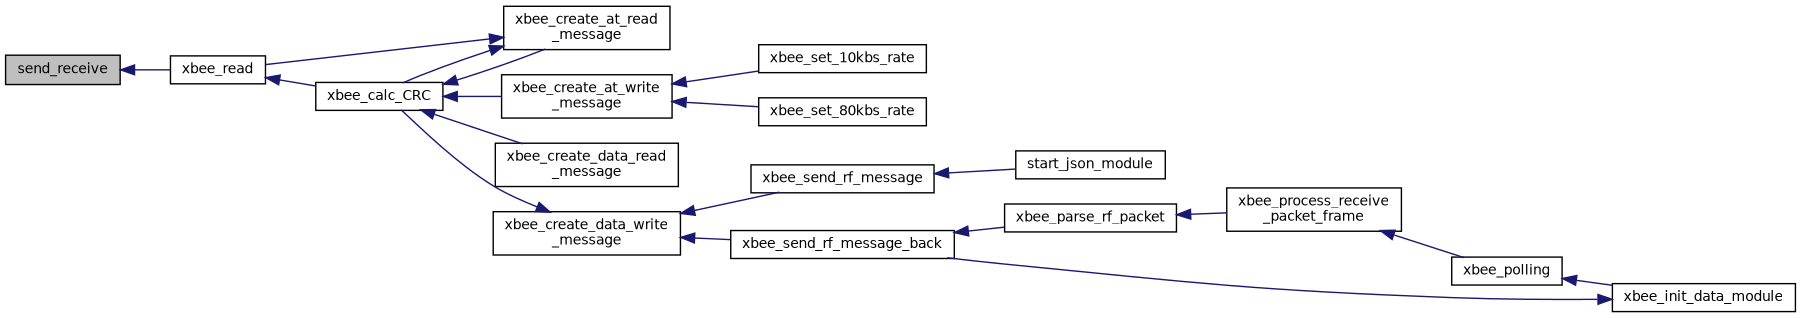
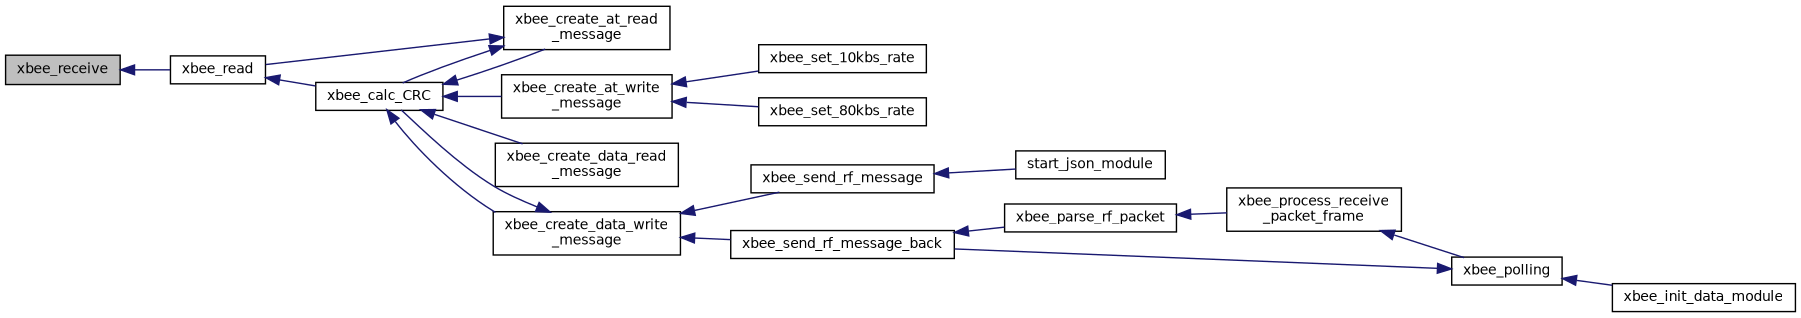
  digraph {
    rankdir=LR
    node [color=black fillcolor=white fontname=Helvetica fontsize=10 shape=record style=filled]
    edge [color=midnightblue dir=back fontname=Helvetica fontsize=10 labelfontname=Helvetica labelfontsize=10 style=solid]
-   n1 [fillcolor=grey75 fontcolor=black height=0.2 label=send_receive width=0.4]
+   n1 [fillcolor=grey75 fontcolor=black height=0.2 label=xbee_receive width=0.4]
    n2 [height=0.2 label=xbee_read width=0.4]
    n3 [height=0.2 label=xbee_calc_CRC width=0.4]
    n4 [height=0.2 label="xbee_create_at_read\l_message" width=0.4]
    n5 [height=0.2 label="xbee_create_at_write\l_message" width=0.4]
    n6 [height=0.2 label="xbee_create_data_read\l_message" width=0.4]
    n7 [height=0.2 label="xbee_create_data_write\l_message" width=0.4]
    n8 [height=0.2 label=xbee_set_10kbs_rate width=0.4]
    n9 [height=0.2 label=xbee_set_80kbs_rate width=0.4]
    n10 [height=0.2 label=xbee_send_rf_message width=0.4]
    n11 [height=0.2 label=xbee_send_rf_message_back width=0.4]
    n12 [height=0.2 label=start_json_module width=0.4]
    n13 [height=0.2 label=xbee_parse_rf_packet width=0.4]
    n14 [height=0.2 label="xbee_process_receive\l_packet_frame" width=0.4]
    n15 [height=0.2 label=xbee_polling width=0.4]
    n16 [height=0.2 label=xbee_init_data_module width=0.4]
    n1 -> n2
    n2 -> n3
    n3 -> n4
    n3 -> n5
    n3 -> n6
+   n3 -> n7
    n4 -> n2
    n4 -> n3
    n5 -> n8
    n5 -> n9
    n7 -> n3
    n7 -> n10
    n7 -> n11
    n10 -> n12
    n11 -> n13
    n13 -> n14
    n14 -> n15
-   n16 -> n11
+   n15 -> n11
    n15 -> n16
  }
